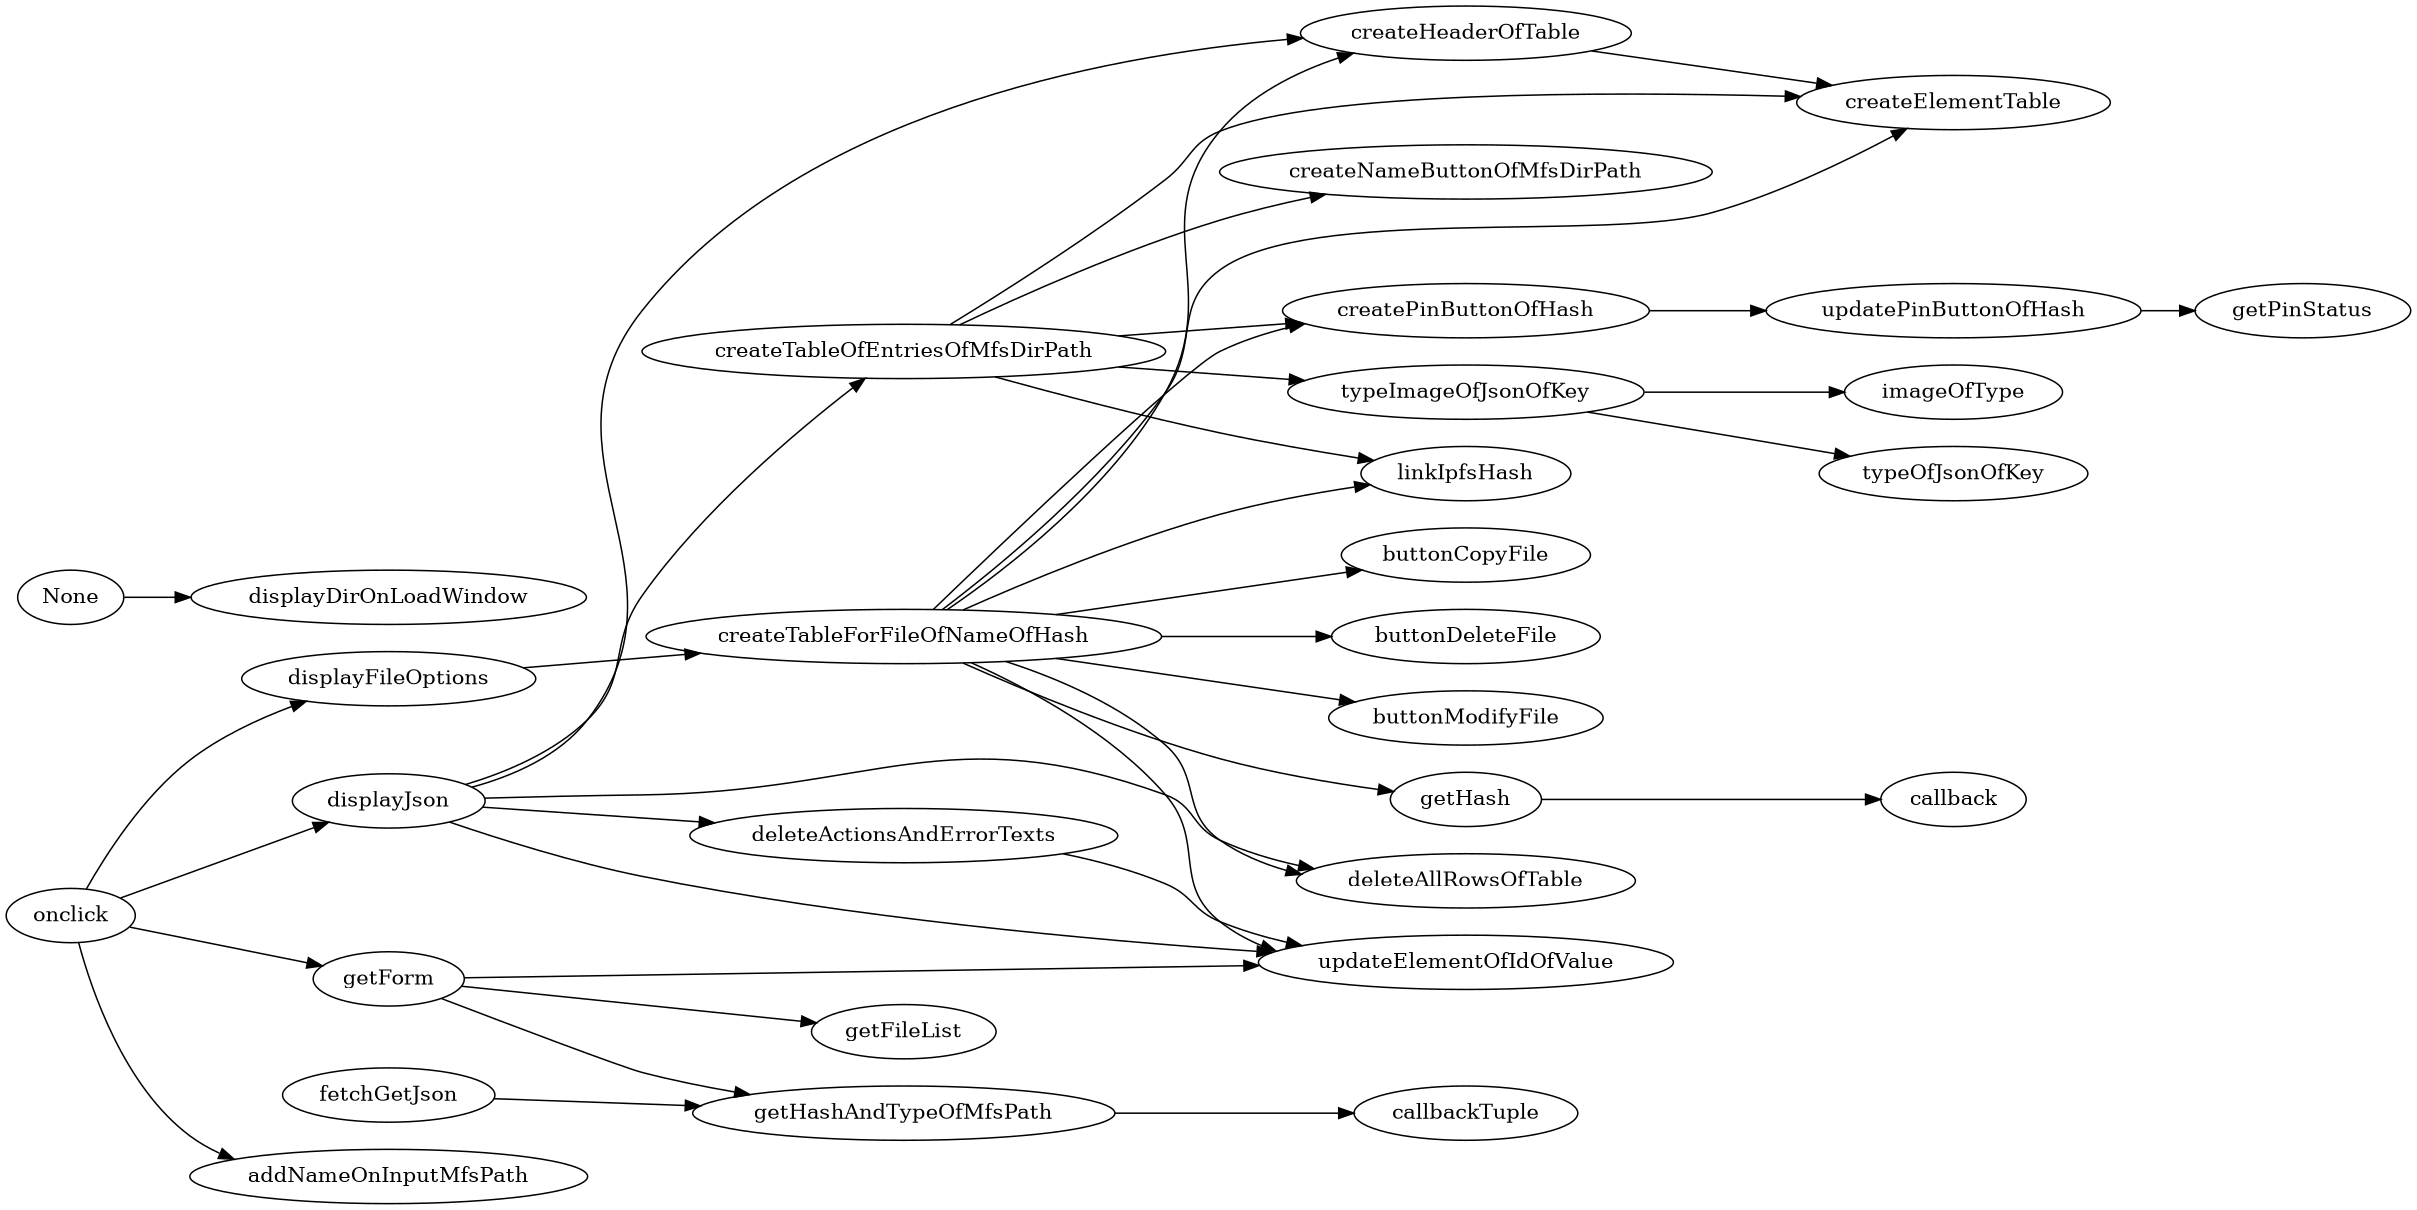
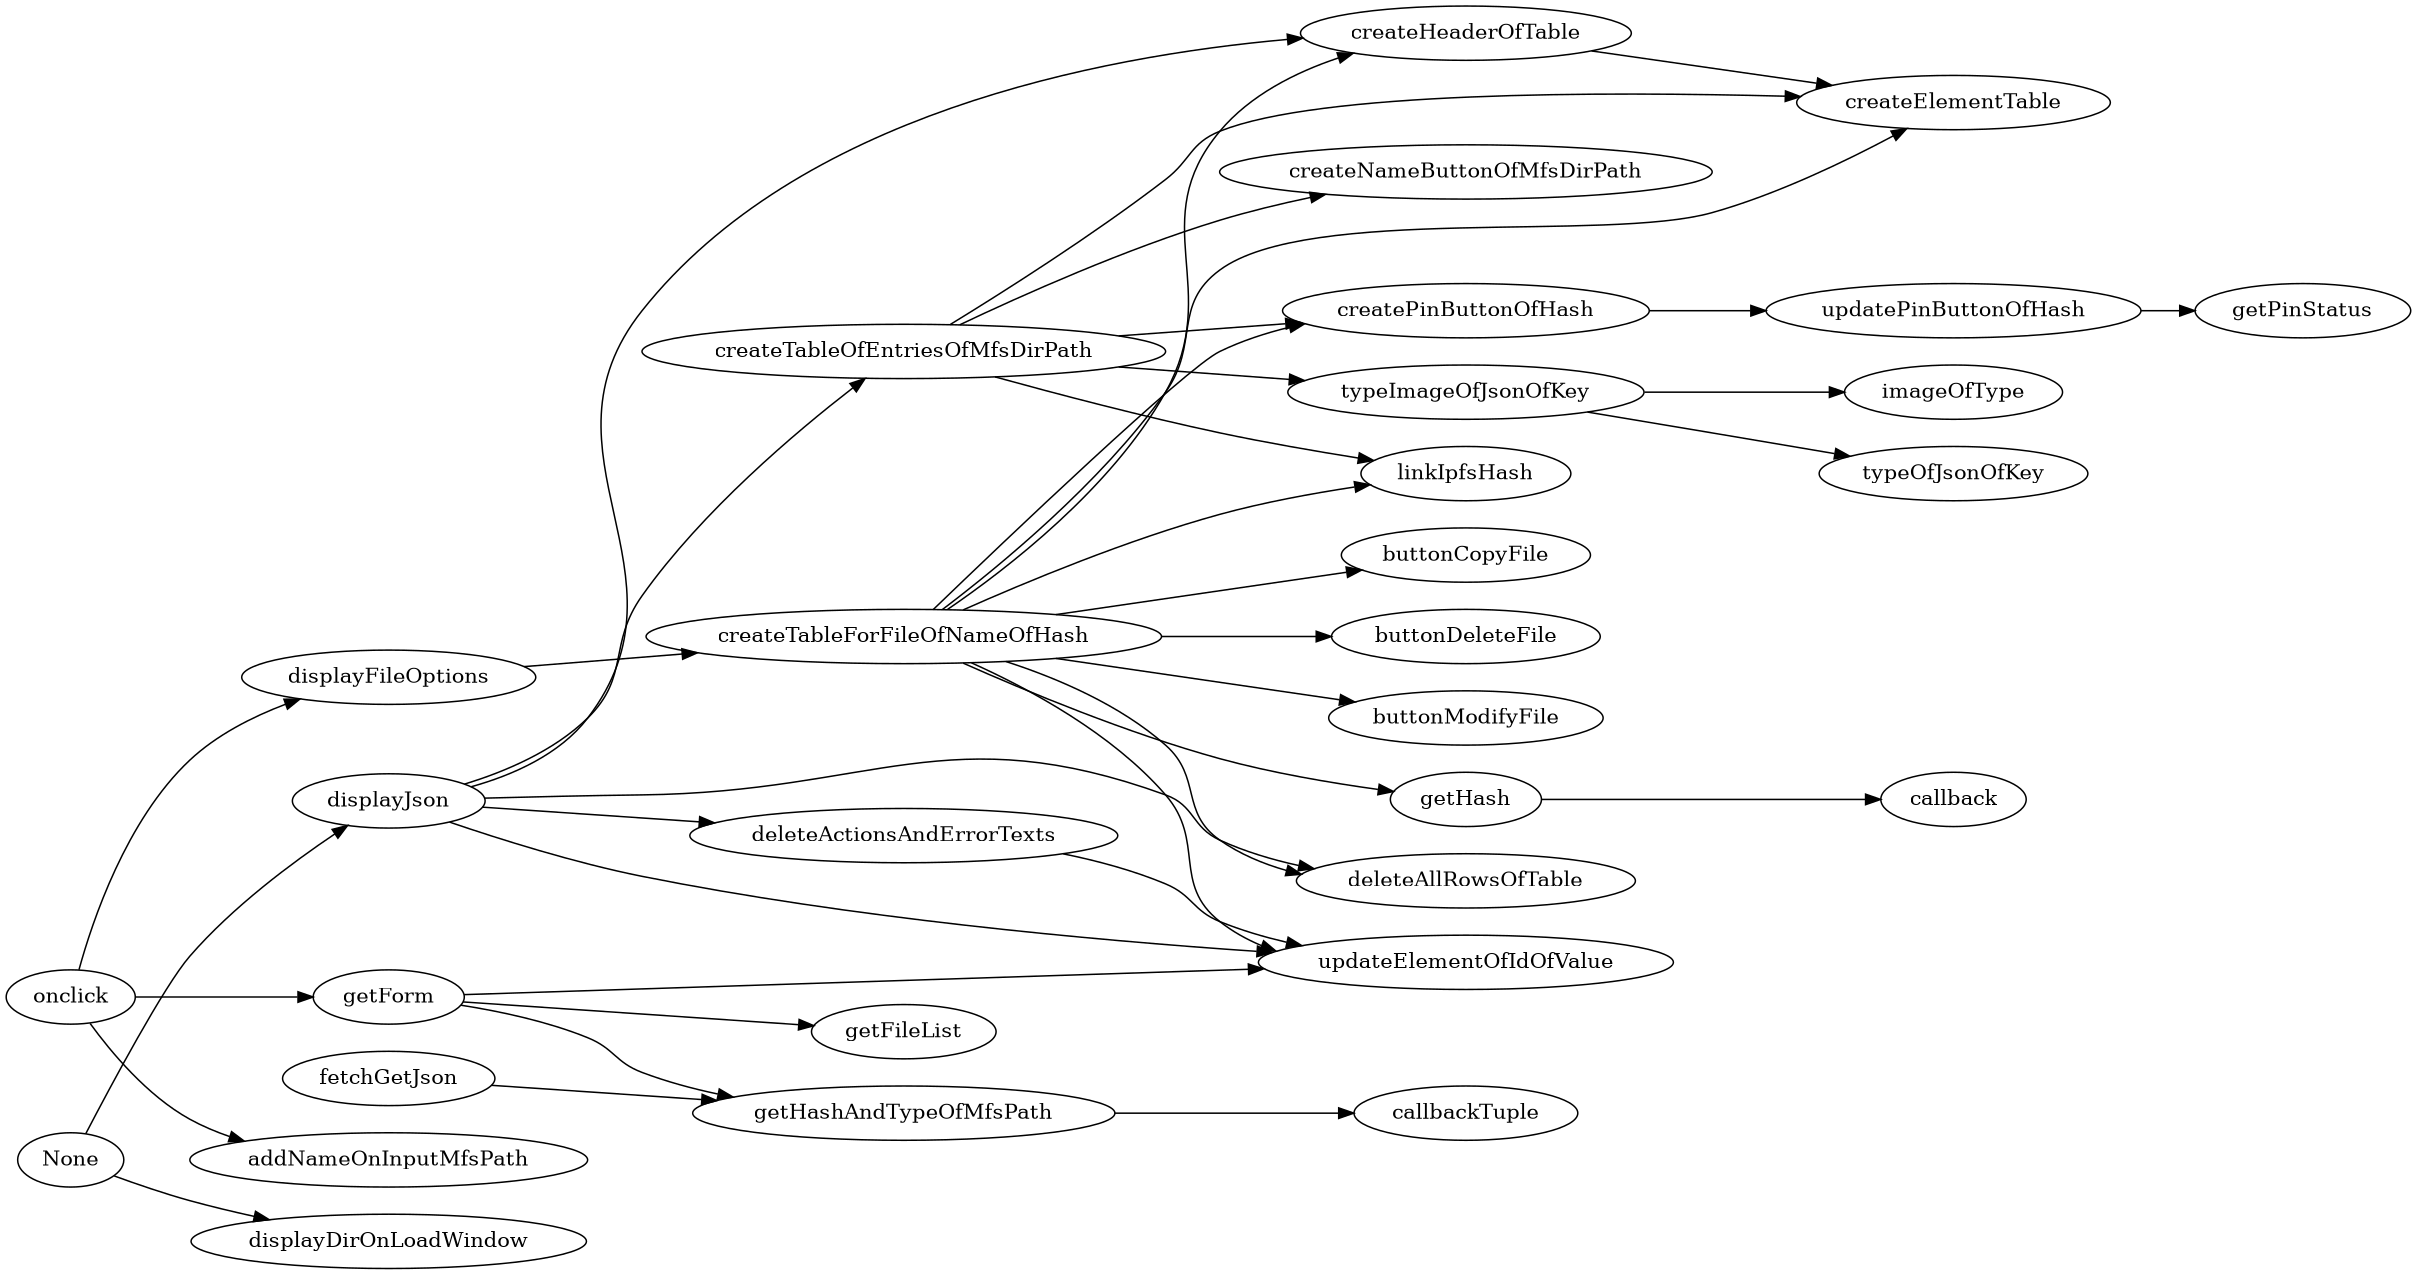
  digraph {
    rankdir=LR
    createHeaderOfTable
    createElementTable
    createPinButtonOfHash
    updatePinButtonOfHash
    getPinStatus
    createTableForFileOfNameOfHash
    buttonCopyFile
    buttonDeleteFile
    buttonModifyFile
    deleteAllRowsOfTable
    getHash
    linkIpfsHash
    updateElementOfIdOfValue
    callback
    createTableOfEntriesOfMfsDirPath
    createNameButtonOfMfsDirPath
    typeImageOfJsonOfKey
    imageOfType
    typeOfJsonOfKey
    deleteActionsAndErrorTexts
    displayFileOptions
    displayJson
    getForm
    getFileList
    getHashAndTypeOfMfsPath
    callbackTuple
    fetchGetJson
    None
    displayDirOnLoadWindow
    onclick
    addNameOnInputMfsPath
    createHeaderOfTable -> createElementTable
    createPinButtonOfHash -> updatePinButtonOfHash
    updatePinButtonOfHash -> getPinStatus
    createTableForFileOfNameOfHash -> createHeaderOfTable
    createTableForFileOfNameOfHash -> createElementTable
    createTableForFileOfNameOfHash -> createPinButtonOfHash
    createTableForFileOfNameOfHash -> buttonCopyFile
    createTableForFileOfNameOfHash -> buttonDeleteFile
    createTableForFileOfNameOfHash -> buttonModifyFile
    createTableForFileOfNameOfHash -> deleteAllRowsOfTable
    createTableForFileOfNameOfHash -> getHash
    createTableForFileOfNameOfHash -> linkIpfsHash
    createTableForFileOfNameOfHash -> updateElementOfIdOfValue
    getHash -> callback
    createTableOfEntriesOfMfsDirPath -> createElementTable
    createTableOfEntriesOfMfsDirPath -> createPinButtonOfHash
    createTableOfEntriesOfMfsDirPath -> linkIpfsHash
    createTableOfEntriesOfMfsDirPath -> createNameButtonOfMfsDirPath
    createTableOfEntriesOfMfsDirPath -> typeImageOfJsonOfKey
    typeImageOfJsonOfKey -> imageOfType
    typeImageOfJsonOfKey -> typeOfJsonOfKey
    deleteActionsAndErrorTexts -> updateElementOfIdOfValue
    displayFileOptions -> createTableForFileOfNameOfHash
    displayJson -> createHeaderOfTable
    displayJson -> deleteAllRowsOfTable
    displayJson -> updateElementOfIdOfValue
    displayJson -> createTableOfEntriesOfMfsDirPath
    displayJson -> deleteActionsAndErrorTexts
    getForm -> updateElementOfIdOfValue
    getForm -> getFileList
    getForm -> getHashAndTypeOfMfsPath
    getHashAndTypeOfMfsPath -> callbackTuple
    fetchGetJson -> getHashAndTypeOfMfsPath
-   onclick -> displayJson
+   None -> displayJson
    None -> displayDirOnLoadWindow
    onclick -> displayFileOptions
    onclick -> getForm
    onclick -> addNameOnInputMfsPath
  }
